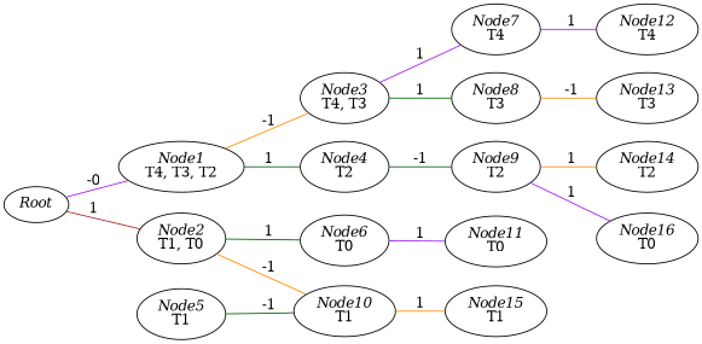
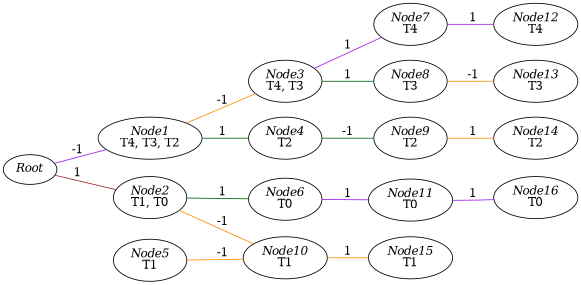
  digraph {
    rankdir=LR
    edge [color=purple dir=none]
    n1 [label=<<I>Root</I>>]
    n2 [label=<<I>Node1</I><BR/>T4, T3, T2>]
    n3 [label=<<I>Node2</I><BR/>T1, T0>]
    n4 [label=<<I>Node3</I><BR/>T4, T3>]
    n5 [label=<<I>Node4</I><BR/>T2>]
    n6 [label=<<I>Node5</I><BR/>T1>]
    n7 [label=<<I>Node6</I><BR/>T0>]
    n8 [label=<<I>Node7</I><BR/>T4>]
    n9 [label=<<I>Node8</I><BR/>T3>]
    n10 [label=<<I>Node9</I><BR/>T2>]
    n11 [label=<<I>Node10</I><BR/>T1>]
    n12 [label=<<I>Node11</I><BR/>T0>]
    n13 [label=<<I>Node12</I><BR/>T4>]
    n14 [label=<<I>Node13</I><BR/>T3>]
    n15 [label=<<I>Node14</I><BR/>T2>]
    n16 [label=<<I>Node15</I><BR/>T1>]
    n17 [label=<<I>Node16</I><BR/>T0>]
    subgraph sub_1 {
      n1
      n2
      n3
      n4
      n5
      n6
      n7
      n8
      n9
      n10
      n11
      n12
      n13
      n14
      n15
      n16
      n17
    }
-   n1 -> n2 [label=-0]
+   n1 -> n2 [label=-1]
    n1 -> n3 [color=brown label=1]
    n2 -> n4 [color=darkorange label=-1]
    n2 -> n5 [color=darkgreen label=1]
    n3 -> n7 [color=darkgreen label=1]
    n3 -> n11 [color=darkorange label=-1]
    n4 -> n8 [label=1]
    n4 -> n9 [color=darkgreen label=1]
    n5 -> n10 [color=darkgreen label=-1]
-   n6 -> n11 [color=darkgreen label=-1]
+   n6 -> n11 [color=darkorange label=-1]
    n7 -> n12 [label=1]
    n8 -> n13 [label=1]
    n9 -> n14 [color=darkorange label=-1]
    n10 -> n15 [color=darkorange label=1]
    n11 -> n16 [color=darkorange label=1]
-   n10 -> n17 [label=1]
+   n12 -> n17 [label=1]
  }
